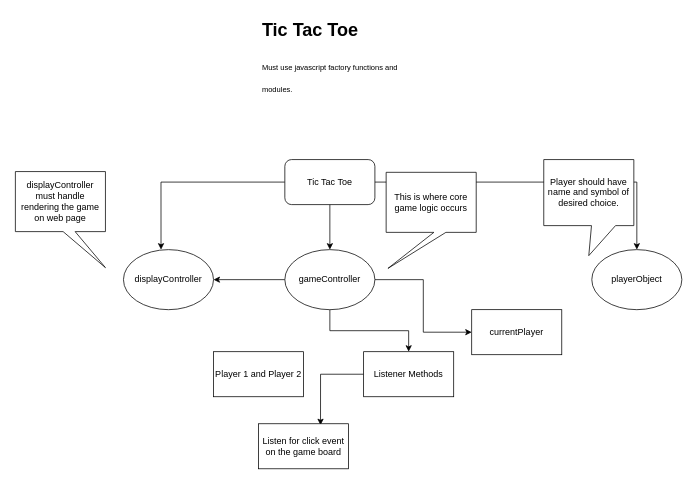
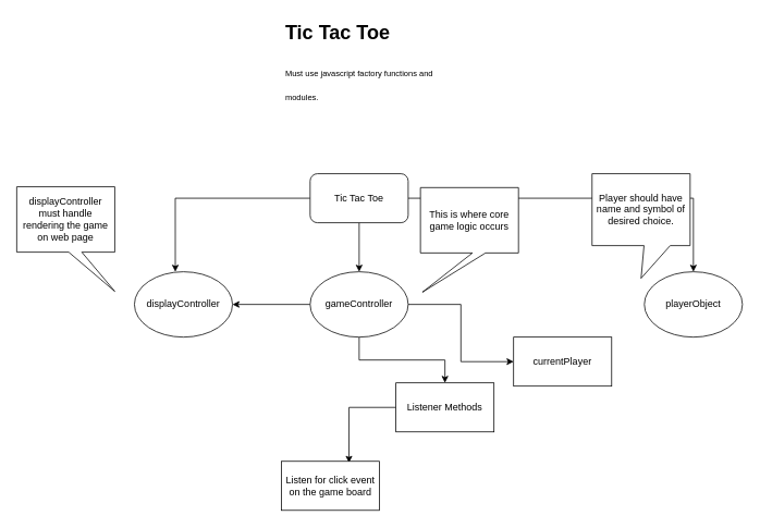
  <mxCell id="0" />
  <mxCell id="1" parent="0" />
  <mxCell id="2" style="edgeStyle=orthogonalEdgeStyle;rounded=0;orthogonalLoop=1;jettySize=auto;html=1;entryX=0.5;entryY=0;entryDx=0;entryDy=0;" edge="1" parent="1" source="5" target="7"><mxGeometry relative="1" as="geometry" /></mxCell>
  <mxCell id="3" style="edgeStyle=orthogonalEdgeStyle;rounded=0;orthogonalLoop=1;jettySize=auto;html=1;entryX=0.417;entryY=0;entryDx=0;entryDy=0;entryPerimeter=0;" edge="1" parent="1" source="5" target="6"><mxGeometry relative="1" as="geometry" /></mxCell>
  <mxCell id="4" style="edgeStyle=orthogonalEdgeStyle;rounded=0;orthogonalLoop=1;jettySize=auto;html=1;" edge="1" parent="1" source="5" target="11"><mxGeometry relative="1" as="geometry" /></mxCell>
  <mxCell id="5" value="Tic Tac Toe" style="rounded=1;whiteSpace=wrap;html=1;" vertex="1" parent="1"><mxGeometry x="379" y="212" width="120" height="60" as="geometry" /></mxCell>
  <mxCell id="6" value="displayController" style="ellipse;whiteSpace=wrap;html=1;" vertex="1" parent="1"><mxGeometry x="164" y="332" width="120" height="80" as="geometry" /></mxCell>
  <mxCell id="7" value="playerObject" style="ellipse;whiteSpace=wrap;html=1;" vertex="1" parent="1"><mxGeometry x="788" y="332" width="120" height="80" as="geometry" /></mxCell>
  <mxCell id="8" style="edgeStyle=orthogonalEdgeStyle;rounded=0;orthogonalLoop=1;jettySize=auto;html=1;" edge="1" parent="1" source="11" target="6"><mxGeometry relative="1" as="geometry" /></mxCell>
  <mxCell id="9" style="edgeStyle=orthogonalEdgeStyle;rounded=0;orthogonalLoop=1;jettySize=auto;html=1;entryX=0.5;entryY=0;entryDx=0;entryDy=0;" edge="1" parent="1" source="11" target="18"><mxGeometry relative="1" as="geometry" /></mxCell>
  <mxCell id="10" style="edgeStyle=orthogonalEdgeStyle;rounded=0;orthogonalLoop=1;jettySize=auto;html=1;" edge="1" parent="1" source="11" target="20"><mxGeometry relative="1" as="geometry" /></mxCell>
  <mxCell id="11" value="gameController" style="ellipse;whiteSpace=wrap;html=1;" vertex="1" parent="1"><mxGeometry x="379" y="332" width="120" height="80" as="geometry" /></mxCell>
  <mxCell id="12" value="Player should have name and symbol of desired choice." style="shape=callout;whiteSpace=wrap;html=1;perimeter=calloutPerimeter;base=32;size=40;position=0.53;" vertex="1" parent="1"><mxGeometry x="724" y="212" width="120" height="128" as="geometry" /></mxCell>
  <mxCell id="13" value="displayController must handle rendering the game on web page" style="shape=callout;whiteSpace=wrap;html=1;perimeter=calloutPerimeter;base=16;size=48;position=0.53;direction=east;position2=1;" vertex="1" parent="1"><mxGeometry x="20" y="228" width="120" height="128" as="geometry" /></mxCell>
  <mxCell id="14" value="This is where core game logic occurs" style="shape=callout;whiteSpace=wrap;html=1;perimeter=calloutPerimeter;base=16;size=48;position=0.53;direction=east;position2=0.02;" vertex="1" parent="1"><mxGeometry x="514" y="229" width="120" height="128" as="geometry" /></mxCell>
  <mxCell id="15" value="&lt;h1&gt;&lt;span&gt;Tic Tac Toe&lt;/span&gt;&lt;/h1&gt;&lt;h1&gt;&lt;font size=&quot;1&quot;&gt;&lt;span style=&quot;font-weight: 400&quot;&gt;Must use javascript factory functions and modules.&lt;/span&gt;&lt;/font&gt;&lt;/h1&gt;" style="text;html=1;strokeColor=none;fillColor=none;spacing=5;spacingTop=-20;whiteSpace=wrap;overflow=hidden;rounded=0;" vertex="1" parent="1"><mxGeometry x="344" y="20" width="190" height="120" as="geometry" /></mxCell>
- <mxCell id="16" value="Player 1 and Player 2" style="rounded=0;whiteSpace=wrap;html=1;" vertex="1" parent="1"><mxGeometry x="284" y="468" width="120" height="60" as="geometry" /></mxCell>
  <mxCell id="17" style="edgeStyle=orthogonalEdgeStyle;rounded=0;orthogonalLoop=1;jettySize=auto;html=1;entryX=0.688;entryY=0.031;entryDx=0;entryDy=0;entryPerimeter=0;" edge="1" parent="1" source="18" target="19"><mxGeometry relative="1" as="geometry" /></mxCell>
  <mxCell id="18" value="Listener Methods" style="rounded=0;whiteSpace=wrap;html=1;" vertex="1" parent="1"><mxGeometry x="484" y="468" width="120" height="60" as="geometry" /></mxCell>
  <mxCell id="19" value="Listen for click event on the game board" style="rounded=0;whiteSpace=wrap;html=1;" vertex="1" parent="1"><mxGeometry x="344" y="564" width="120" height="60" as="geometry" /></mxCell>
  <mxCell id="20" value="currentPlayer" style="rounded=0;whiteSpace=wrap;html=1;" vertex="1" parent="1"><mxGeometry x="628" y="412" width="120" height="60" as="geometry" /></mxCell>
